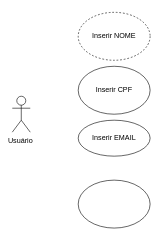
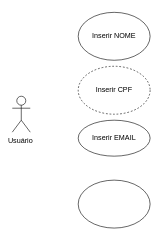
  <mxCell id="0" />
  <mxCell id="1" parent="0" />
  <mxCell id="2" value="Usuário&amp;nbsp;" style="shape=umlActor;verticalLabelPosition=bottom;verticalAlign=top;html=1;outlineConnect=0;" vertex="1" parent="1"><mxGeometry x="20" y="160" width="30" height="60" as="geometry" /></mxCell>
- <mxCell id="3" value="Inserir NOME" style="ellipse;whiteSpace=wrap;html=1;dashed=1;" vertex="1" parent="1"><mxGeometry x="130" y="20" width="120" height="80" as="geometry" /></mxCell>
- <mxCell id="4" value="Inserir CPF" style="ellipse;whiteSpace=wrap;html=1;" vertex="1" parent="1"><mxGeometry x="130" y="110" width="120" height="80" as="geometry" /></mxCell>
+ <mxCell id="3" value="Inserir NOME" style="ellipse;whiteSpace=wrap;html=1;" vertex="1" parent="1"><mxGeometry x="130" y="20" width="120" height="80" as="geometry" /></mxCell>
+ <mxCell id="4" value="Inserir CPF" style="ellipse;whiteSpace=wrap;html=1;dashed=1;" vertex="1" parent="1"><mxGeometry x="130" y="110" width="120" height="80" as="geometry" /></mxCell>
  <mxCell id="5" value="Inserir EMAIL" style="ellipse;whiteSpace=wrap;html=1;" vertex="1" parent="1"><mxGeometry x="130" y="200" width="120" height="60" as="geometry" /></mxCell>
  <mxCell id="6" value="" style="ellipse;whiteSpace=wrap;html=1;" vertex="1" parent="1"><mxGeometry x="130" y="300" width="120" height="80" as="geometry" /></mxCell>
